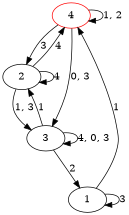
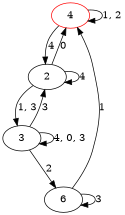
  digraph {
    n1 [color=red label=4]
    n2 [label=2]
    n3 [label=3]
-   n4 [label=1]
+   n4 [label=6]
    n1 -> n1 [label="1, 2"]
-   n1 -> n2 [label=3]
-   n1 -> n3 [label="0, 3"]
-   n2 -> n1 [label=4]
+   n1 -> n2 [label=4]
+   n2 -> n1 [label=0]
    n2 -> n2 [label=4]
    n2 -> n3 [label="1, 3"]
-   n3 -> n2 [label=1]
+   n3 -> n2 [label=3]
    n3 -> n3 [label="4, 0, 3"]
    n3 -> n4 [label=2]
    n4 -> n1 [label=1]
    n4 -> n4 [label=3]
  }
